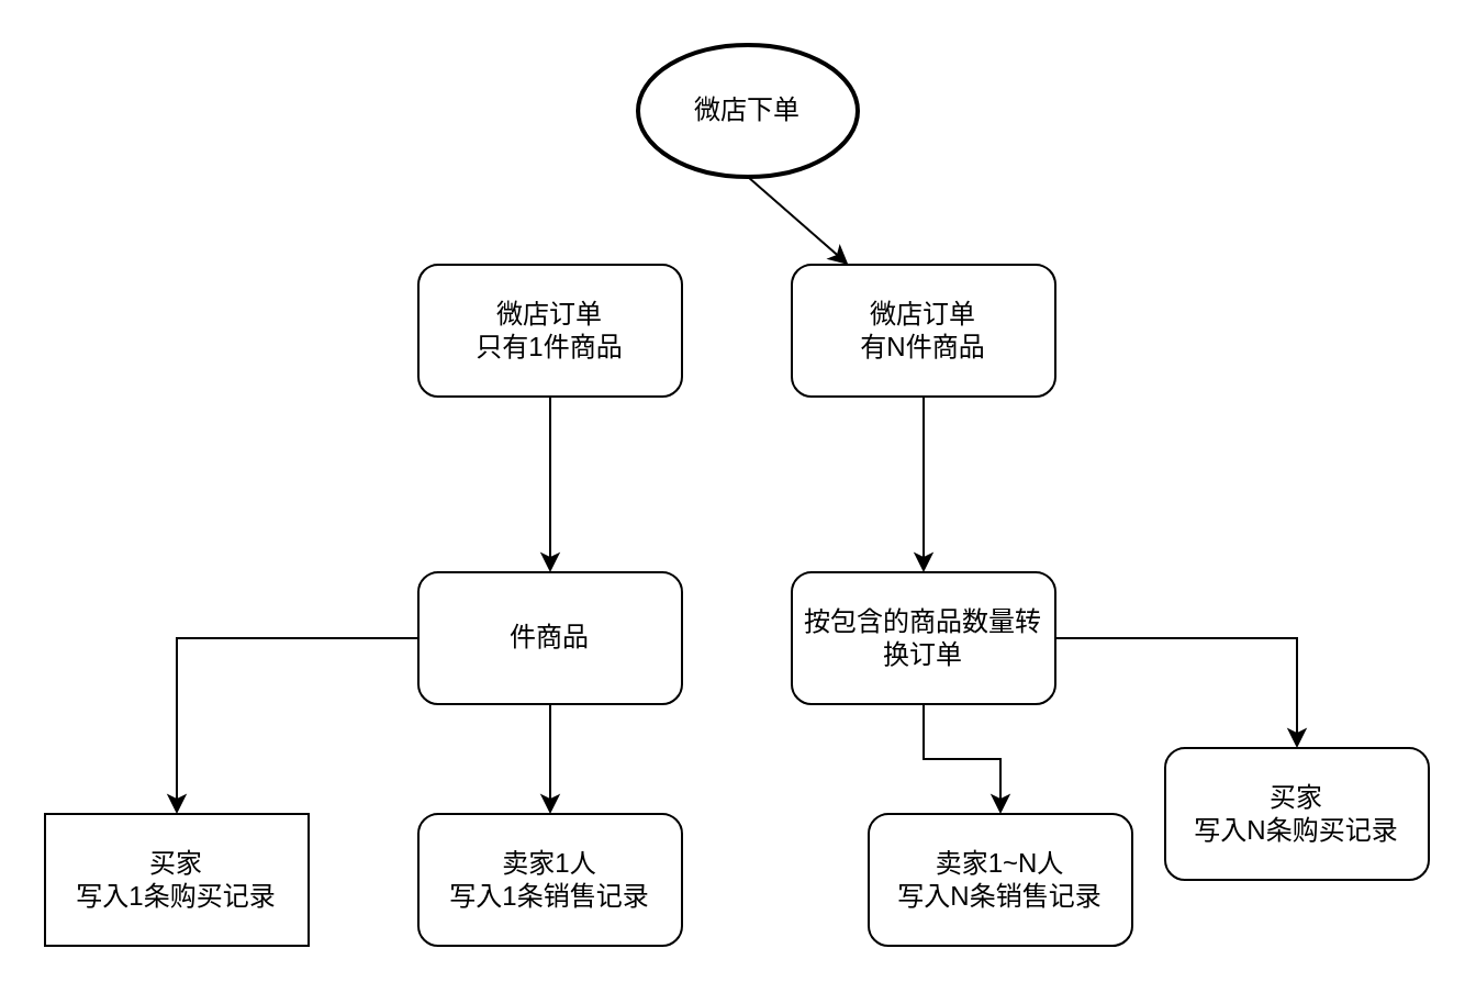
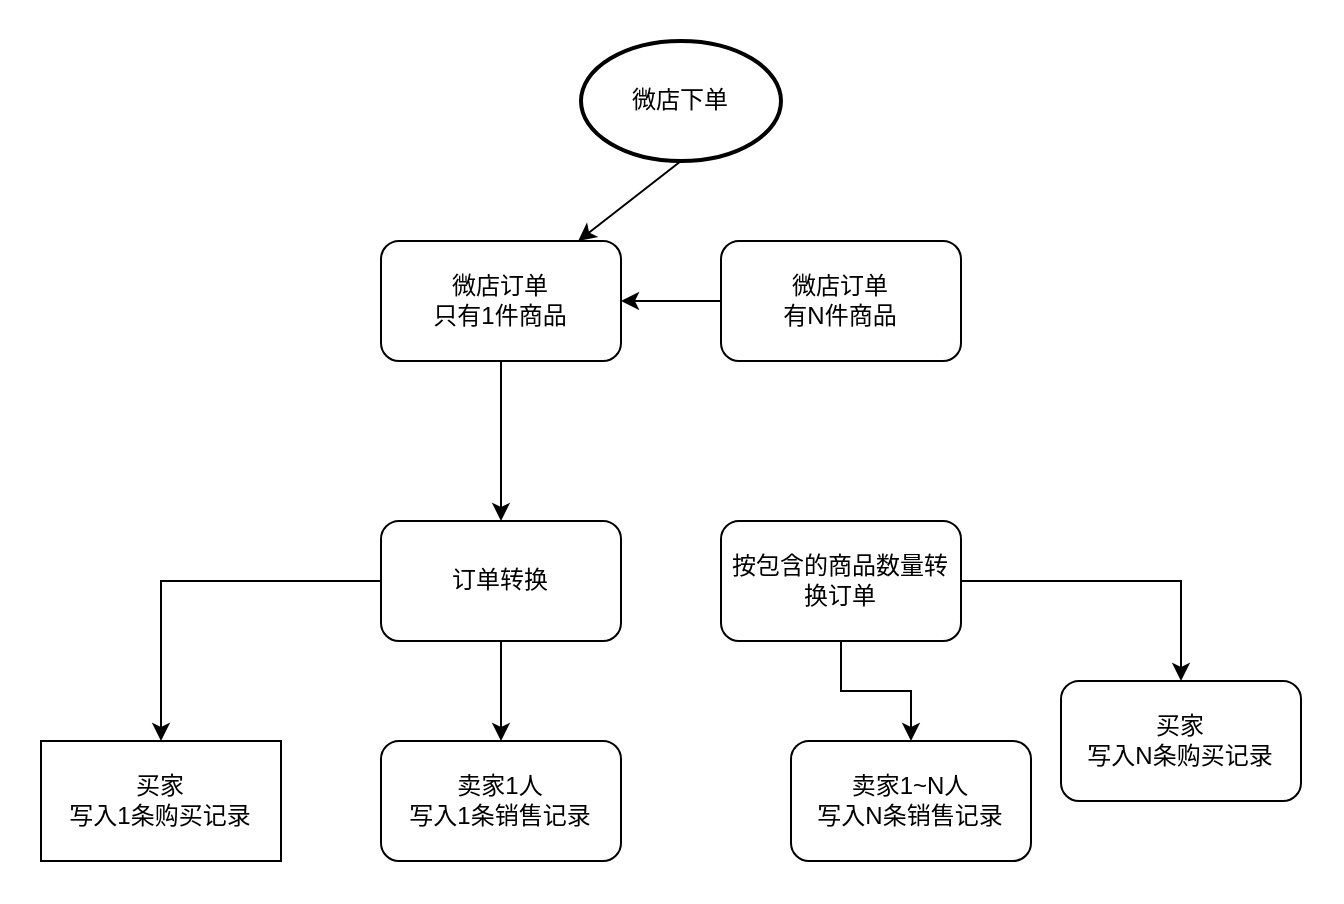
  <mxCell id="0" />
  <mxCell id="1" parent="0" />
  <mxCell id="2" value="微店下单" style="strokeWidth=2;html=1;shape=mxgraph.flowchart.start_1;whiteSpace=wrap;" vertex="1" parent="1"><mxGeometry x="290" y="20" width="100" height="60" as="geometry" /></mxCell>
- <mxCell id="3" value="" style="endArrow=classic;html=1;exitX=0.5;exitY=1;exitDx=0;exitDy=0;exitPerimeter=0;" edge="1" parent="1" source="2" target="7"><mxGeometry width="50" height="50" relative="1" as="geometry"><mxPoint x="270" y="310" as="sourcePoint" /><mxPoint x="250" y="120" as="targetPoint" /></mxGeometry></mxCell>
+ <mxCell id="3" value="" style="endArrow=classic;html=1;exitX=0.5;exitY=1;exitDx=0;exitDy=0;exitPerimeter=0;" edge="1" parent="1" source="2" target="5"><mxGeometry width="50" height="50" relative="1" as="geometry"><mxPoint x="270" y="310" as="sourcePoint" /><mxPoint x="250" y="120" as="targetPoint" /></mxGeometry></mxCell>
  <mxCell id="4" value="" style="edgeStyle=orthogonalEdgeStyle;rounded=0;orthogonalLoop=1;jettySize=auto;html=1;" edge="1" parent="1" source="5" target="10"><mxGeometry relative="1" as="geometry" /></mxCell>
  <mxCell id="5" value="微店订单&lt;br&gt;只有1件商品" style="rounded=1;whiteSpace=wrap;html=1;" vertex="1" parent="1"><mxGeometry x="190" y="120" width="120" height="60" as="geometry" /></mxCell>
- <mxCell id="6" value="" style="edgeStyle=orthogonalEdgeStyle;rounded=0;orthogonalLoop=1;jettySize=auto;html=1;" edge="1" parent="1" source="7" target="15"><mxGeometry relative="1" as="geometry" /></mxCell>
+ <mxCell id="6" value="" style="edgeStyle=orthogonalEdgeStyle;rounded=0;orthogonalLoop=1;jettySize=auto;html=1;" edge="1" parent="1" source="7" target="5"><mxGeometry relative="1" as="geometry" /></mxCell>
  <mxCell id="7" value="微店订单&lt;br&gt;有N件商品" style="rounded=1;whiteSpace=wrap;html=1;" vertex="1" parent="1"><mxGeometry x="360" y="120" width="120" height="60" as="geometry" /></mxCell>
  <mxCell id="8" value="" style="edgeStyle=orthogonalEdgeStyle;rounded=0;orthogonalLoop=1;jettySize=auto;html=1;" edge="1" parent="1" source="10" target="11"><mxGeometry relative="1" as="geometry" /></mxCell>
  <mxCell id="9" value="" style="edgeStyle=orthogonalEdgeStyle;rounded=0;orthogonalLoop=1;jettySize=auto;html=1;" edge="1" parent="1" source="10" target="12"><mxGeometry relative="1" as="geometry" /></mxCell>
- <mxCell id="10" value="件商品" style="whiteSpace=wrap;html=1;rounded=1;" vertex="1" parent="1"><mxGeometry x="190" y="260" width="120" height="60" as="geometry" /></mxCell>
+ <mxCell id="10" value="订单转换" style="whiteSpace=wrap;html=1;rounded=1;" vertex="1" parent="1"><mxGeometry x="190" y="260" width="120" height="60" as="geometry" /></mxCell>
  <mxCell id="11" value="买家&lt;br&gt;写入1条购买记录" style="whiteSpace=wrap;html=1;rounded=0;" vertex="1" parent="1"><mxGeometry x="20" y="370" width="120" height="60" as="geometry" /></mxCell>
  <mxCell id="12" value="卖家1人&lt;br&gt;写入1条销售记录" style="whiteSpace=wrap;html=1;rounded=1;" vertex="1" parent="1"><mxGeometry x="190" y="370" width="120" height="60" as="geometry" /></mxCell>
  <mxCell id="13" value="" style="edgeStyle=orthogonalEdgeStyle;rounded=0;orthogonalLoop=1;jettySize=auto;html=1;" edge="1" parent="1" source="15" target="16"><mxGeometry relative="1" as="geometry" /></mxCell>
  <mxCell id="14" value="" style="edgeStyle=orthogonalEdgeStyle;rounded=0;orthogonalLoop=1;jettySize=auto;html=1;" edge="1" parent="1" source="15" target="17"><mxGeometry relative="1" as="geometry" /></mxCell>
  <mxCell id="15" value="&lt;span&gt;按包含的商品数量转换订单&lt;br&gt;&lt;/span&gt;" style="whiteSpace=wrap;html=1;rounded=1;" vertex="1" parent="1"><mxGeometry x="360" y="260" width="120" height="60" as="geometry" /></mxCell>
  <mxCell id="16" value="卖家1~N人&lt;br&gt;写入N条销售记录" style="whiteSpace=wrap;html=1;rounded=1;" vertex="1" parent="1"><mxGeometry x="395" y="370" width="120" height="60" as="geometry" /></mxCell>
  <mxCell id="17" value="买家&lt;br&gt;写入N条购买记录" style="whiteSpace=wrap;html=1;rounded=1;" vertex="1" parent="1"><mxGeometry x="530" y="340" width="120" height="60" as="geometry" /></mxCell>
